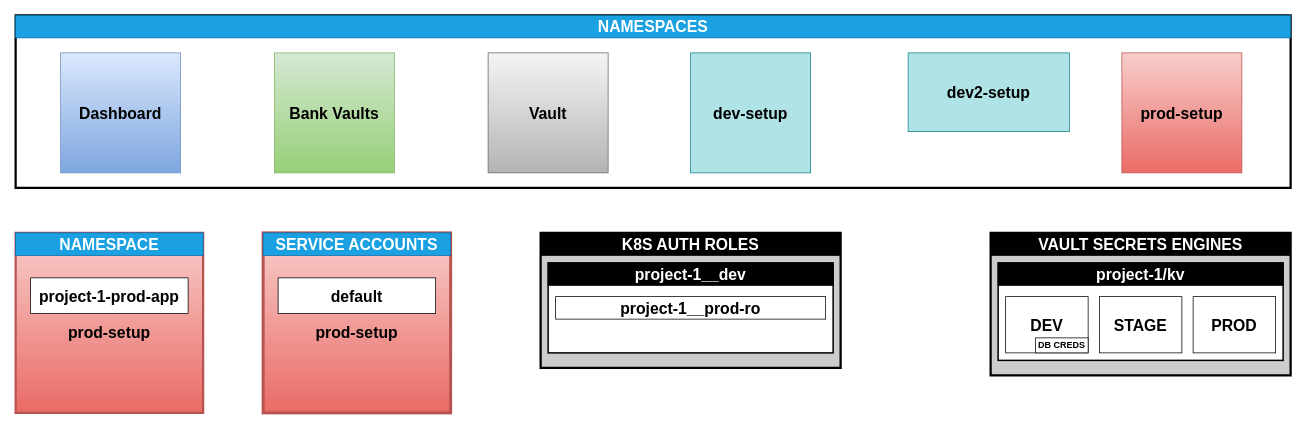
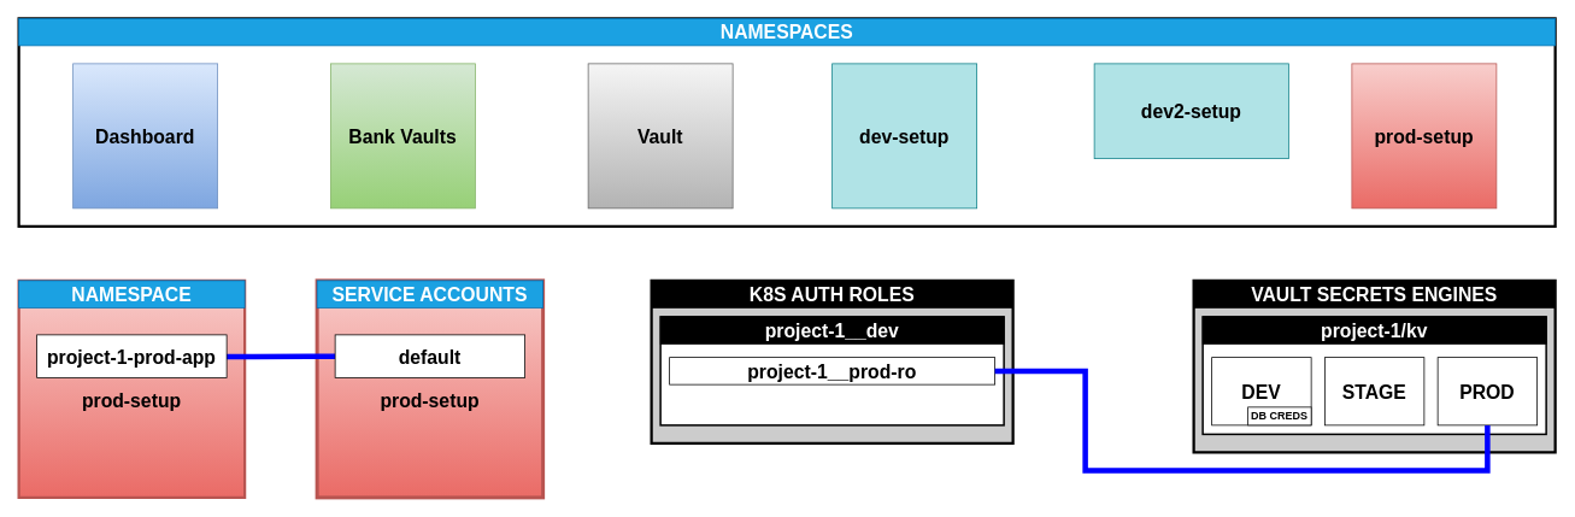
  <mxCell id="0" />
  <mxCell id="1" parent="0" />
  <mxCell id="2" value="&lt;b&gt;&lt;br&gt;prod-setup&lt;/b&gt;" style="rounded=0;whiteSpace=wrap;html=1;fontSize=21;strokeWidth=4;fillColor=#f8cecc;strokeColor=#b85450;gradientColor=#ea6b66;" parent="1" vertex="1"><mxGeometry x="350" y="310" width="250" height="240" as="geometry" /></mxCell>
  <mxCell id="3" value="&lt;b&gt;&lt;br&gt;prod-setup&lt;/b&gt;" style="rounded=0;whiteSpace=wrap;html=1;fontSize=21;strokeWidth=3;fillColor=#f8cecc;strokeColor=#b85450;gradientColor=#ea6b66;" parent="1" vertex="1"><mxGeometry x="20" y="310" width="250" height="240" as="geometry" /></mxCell>
  <mxCell id="4" value="SERVICE ACCOUNTS" style="rounded=0;whiteSpace=wrap;html=1;fontStyle=1;fontSize=21;fillColor=#1ba1e2;fontColor=#ffffff;strokeColor=#006EAF;" parent="1" vertex="1"><mxGeometry x="350" y="310" width="250" height="30" as="geometry" /></mxCell>
  <mxCell id="5" value="" style="rounded=0;whiteSpace=wrap;html=1;strokeWidth=3;fillColor=#CCCCCC;" parent="1" vertex="1"><mxGeometry x="1320" y="310" width="400" height="190" as="geometry" /></mxCell>
  <mxCell id="6" value="VAULT SECRETS ENGINES" style="rounded=0;whiteSpace=wrap;html=1;fillColor=#000000;fontColor=#FFFFFF;fontStyle=1;fontSize=21;" parent="1" vertex="1"><mxGeometry x="1320" y="310" width="400" height="30" as="geometry" /></mxCell>
  <mxCell id="7" value="" style="rounded=0;whiteSpace=wrap;html=1;strokeWidth=2;" parent="1" vertex="1"><mxGeometry x="1330" y="350" width="380" height="130" as="geometry" /></mxCell>
  <mxCell id="8" value="project-1/kv" style="rounded=0;whiteSpace=wrap;html=1;fontStyle=1;fontSize=21;fontColor=#FFFFFF;fillColor=#000000;" parent="1" vertex="1"><mxGeometry x="1330" y="350" width="380" height="30" as="geometry" /></mxCell>
  <mxCell id="9" value="DEV" style="rounded=0;whiteSpace=wrap;html=1;fontStyle=1;fontSize=21;" parent="1" vertex="1"><mxGeometry x="1340" y="395" width="110" height="75" as="geometry" /></mxCell>
  <mxCell id="10" value="STAGE" style="rounded=0;whiteSpace=wrap;html=1;fontStyle=1;fontSize=21;" parent="1" vertex="1"><mxGeometry x="1465" y="395" width="110" height="75" as="geometry" /></mxCell>
  <mxCell id="11" value="PROD" style="rounded=0;whiteSpace=wrap;html=1;fontStyle=1;fontSize=21;" parent="1" vertex="1"><mxGeometry x="1590" y="395" width="110" height="75" as="geometry" /></mxCell>
  <mxCell id="12" value="DB CREDS" style="rounded=0;whiteSpace=wrap;html=1;fontStyle=1" parent="1" vertex="1"><mxGeometry x="1380" y="450" width="70" height="20" as="geometry" /></mxCell>
  <mxCell id="13" value="NAMESPACE" style="rounded=0;whiteSpace=wrap;html=1;fontSize=21;fontColor=#ffffff;fillColor=#1ba1e2;strokeColor=#006EAF;fontStyle=1" parent="1" vertex="1"><mxGeometry x="20" y="310" width="250" height="30" as="geometry" /></mxCell>
  <mxCell id="14" value="" style="rounded=0;whiteSpace=wrap;html=1;strokeWidth=3;fillColor=#CCCCCC;" parent="1" vertex="1"><mxGeometry x="720" y="310" width="400" height="180" as="geometry" /></mxCell>
  <mxCell id="15" value="K8S AUTH ROLES" style="rounded=0;whiteSpace=wrap;html=1;fillColor=#000000;fontColor=#FFFFFF;fontStyle=1;fontSize=21;" parent="1" vertex="1"><mxGeometry x="720" y="310" width="400" height="30" as="geometry" /></mxCell>
  <mxCell id="16" value="" style="rounded=0;whiteSpace=wrap;html=1;strokeWidth=2;" parent="1" vertex="1"><mxGeometry x="730" y="350" width="380" height="120" as="geometry" /></mxCell>
  <mxCell id="17" value="project-1__dev" style="rounded=0;whiteSpace=wrap;html=1;fontStyle=1;fontSize=21;fontColor=#FFFFFF;fillColor=#000000;" parent="1" vertex="1"><mxGeometry x="730" y="350" width="380" height="30" as="geometry" /></mxCell>
  <mxCell id="18" value="&lt;span class=&quot;pl-s&quot;&gt;&lt;span class=&quot;pl-pds&quot;&gt;&lt;/span&gt;project-1__prod-ro&lt;/span&gt;" style="rounded=0;whiteSpace=wrap;html=1;fontStyle=1;fontSize=21;" parent="1" vertex="1"><mxGeometry x="740" y="395" width="360" height="30" as="geometry" /></mxCell>
+ <mxCell id="19" style="edgeStyle=orthogonalEdgeStyle;rounded=0;orthogonalLoop=1;jettySize=auto;html=1;exitX=0.998;exitY=0.455;exitDx=0;exitDy=0;entryX=0;entryY=0.5;entryDx=0;entryDy=0;fontSize=21;fontColor=#FFFFFF;strokeWidth=6;exitPerimeter=0;endArrow=none;endFill=0;strokeColor=#0000FF;" parent="1" source="20" target="21" edge="1"><mxGeometry relative="1" as="geometry"><Array as="points"><mxPoint x="250" y="394" /><mxPoint x="280" y="394" /></Array></mxGeometry></mxCell>
  <mxCell id="20" value="project-1-prod-app" style="rounded=0;whiteSpace=wrap;html=1;fontSize=21;strokeWidth=1;fontStyle=1" parent="1" vertex="1"><mxGeometry x="40" y="370" width="210" height="47.5" as="geometry" /></mxCell>
  <mxCell id="21" value="default" style="rounded=0;whiteSpace=wrap;html=1;fontSize=21;strokeWidth=1;fontStyle=1" parent="1" vertex="1"><mxGeometry x="370" y="370" width="210" height="47.5" as="geometry" /></mxCell>
+ <mxCell id="22" style="edgeStyle=orthogonalEdgeStyle;rounded=0;orthogonalLoop=1;jettySize=auto;html=1;exitX=1;exitY=0.5;exitDx=0;exitDy=0;entryX=0.5;entryY=1;entryDx=0;entryDy=0;fontSize=21;fontColor=#FFFFFF;endArrow=none;endFill=0;strokeColor=#0000FF;strokeWidth=6;" parent="1" source="18" target="11" edge="1"><mxGeometry relative="1" as="geometry"><Array as="points"><mxPoint x="1200" y="410" /><mxPoint x="1200" y="520" /><mxPoint x="1645" y="520" /></Array></mxGeometry></mxCell>
  <mxCell id="23" value="" style="rounded=0;whiteSpace=wrap;html=1;strokeWidth=3;" vertex="1" parent="1"><mxGeometry x="20" y="20" width="1700" height="230" as="geometry" /></mxCell>
  <mxCell id="24" value="Bank Vaults" style="whiteSpace=wrap;html=1;aspect=fixed;fontStyle=1;fontSize=21;gradientColor=#97d077;fillColor=#d5e8d4;strokeColor=#82b366;" vertex="1" parent="1"><mxGeometry x="365" y="70" width="160" height="160" as="geometry" /></mxCell>
  <mxCell id="25" value="Vault" style="whiteSpace=wrap;html=1;aspect=fixed;fontStyle=1;fontSize=21;gradientColor=#b3b3b3;fillColor=#f5f5f5;strokeColor=#666666;" vertex="1" parent="1"><mxGeometry x="650" y="70" width="160" height="160" as="geometry" /></mxCell>
  <mxCell id="26" value="dev-setup" style="whiteSpace=wrap;html=1;aspect=fixed;fontStyle=1;fontSize=21;fillColor=#b0e3e6;strokeColor=#0e8088;" vertex="1" parent="1"><mxGeometry x="920" y="70" width="160" height="160" as="geometry" /></mxCell>
  <mxCell id="27" value="prod-setup" style="whiteSpace=wrap;html=1;aspect=fixed;fontStyle=1;fontSize=21;gradientColor=#ea6b66;fillColor=#f8cecc;strokeColor=#b85450;" vertex="1" parent="1"><mxGeometry x="1495" y="70" width="160" height="160" as="geometry" /></mxCell>
  <mxCell id="28" value="Dashboard" style="whiteSpace=wrap;html=1;aspect=fixed;fontStyle=1;fontSize=21;gradientColor=#7ea6e0;fillColor=#dae8fc;strokeColor=#6c8ebf;" vertex="1" parent="1"><mxGeometry x="80" y="70" width="160" height="160" as="geometry" /></mxCell>
  <mxCell id="29" value="NAMESPACES" style="rounded=0;whiteSpace=wrap;html=1;fontStyle=1;fontSize=21;fontColor=#ffffff;fillColor=#1ba1e2;strokeColor=#006EAF;" vertex="1" parent="1"><mxGeometry x="20" y="20" width="1700" height="30" as="geometry" /></mxCell>
  <mxCell id="30" value="dev2-setup" style="whiteSpace=wrap;html=1;aspect=fixed;fontStyle=1;fontSize=21;fillColor=#b0e3e6;strokeColor=#0e8088;" vertex="1" parent="1"><mxGeometry x="1210" y="70" width="215" height="105" as="geometry" /></mxCell>
